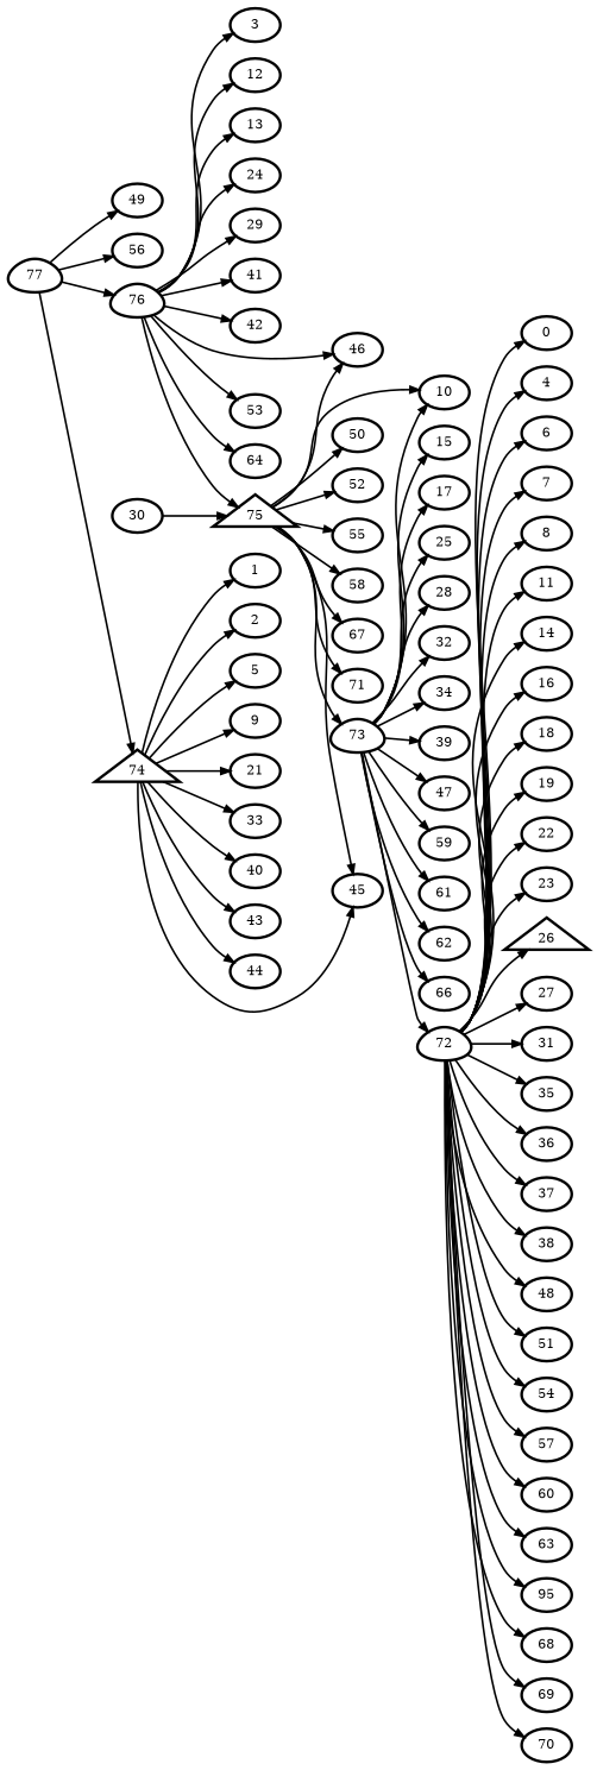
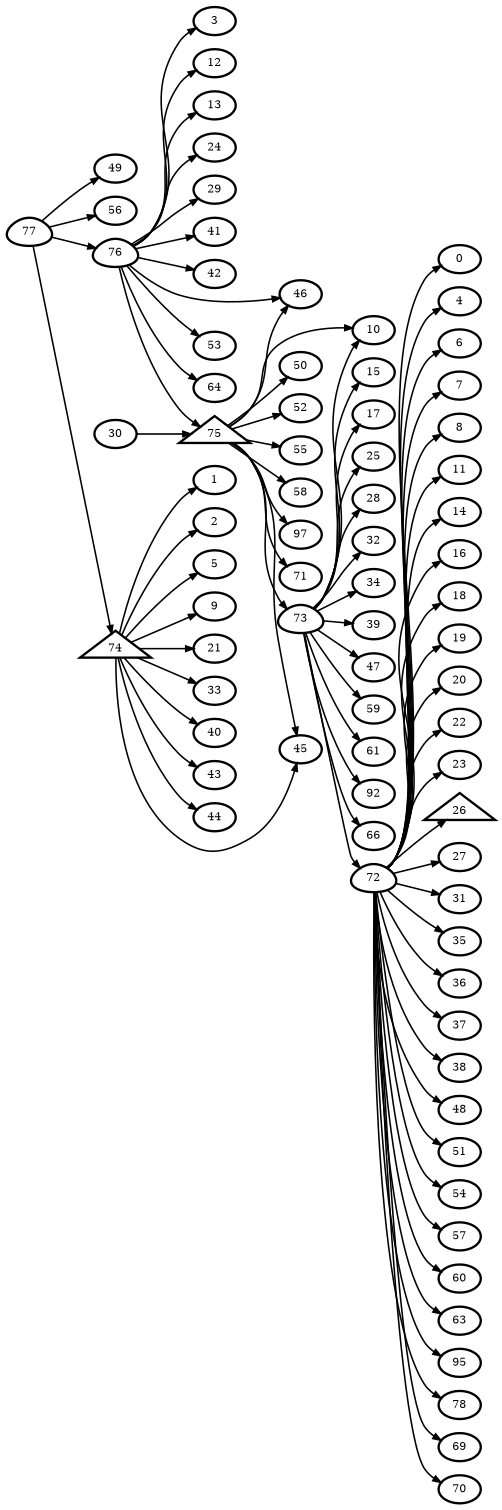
  digraph {
    rankdir=LR
    node [penwidth=3]
    edge [penwidth=2]
    n1 [label=0]
    n2 [label=1]
    n3 [label=2]
    n4 [label=3]
    n5 [label=4]
    n6 [label=5]
    n7 [label=6]
    n8 [label=7]
    n9 [label=8]
    n10 [label=9]
    n11 [label=10]
    n12 [label=11]
    n13 [label=12]
    n14 [label=13]
    n15 [label=14]
    n16 [label=15]
    n17 [label=16]
    n18 [label=17]
    n19 [label=18]
    n20 [label=19]
+   n21 [label=20]
    n22 [label=21]
    n23 [label=22]
    n24 [label=23]
    n25 [label=24]
    n26 [label=25]
    n27 [label=26 shape=triangle]
    n28 [label=27]
    n29 [label=28]
    n30 [label=29]
    n31 [label=30]
    n32 [label=75 shape=triangle]
    n33 [label=31]
    n34 [label=32]
    n35 [label=33]
    n36 [label=34]
    n37 [label=35]
    n38 [label=36]
    n39 [label=37]
    n40 [label=38]
    n41 [label=39]
    n42 [label=40]
    n43 [label=41]
    n44 [label=42]
    n45 [label=43]
    n46 [label=44]
    n47 [label=45]
    n48 [label=46]
    n49 [label=47]
    n50 [label=48]
    n51 [label=49]
    n52 [label=50]
    n53 [label=51]
    n54 [label=52]
    n55 [label=53]
    n56 [label=54]
    n57 [label=55]
    n58 [label=56]
    n59 [label=57]
    n60 [label=58]
    n61 [label=59]
    n62 [label=60]
    n63 [label=61]
-   n64 [label=62]
+   n64 [label=92]
    n65 [label=63]
    n66 [label=64]
    n67 [label=95]
    n68 [label=66]
-   n69 [label=67]
-   n70 [label=68]
+   n69 [label=97]
+   n70 [label=78]
    n71 [label=69]
    n72 [label=70]
    n73 [label=71]
    n74 [label=72 shape=egg]
    n75 [label=73 shape=egg]
    n76 [label=76 shape=egg]
    n77 [label=74 shape=triangle]
    n78 [label=77 shape=egg]
    n31 -> n32
    n32 -> n11
    n32 -> n47
    n32 -> n48
    n32 -> n52
    n32 -> n54
    n32 -> n57
    n32 -> n60
    n32 -> n69
    n32 -> n73
    n32 -> n75
    n74 -> n1
    n74 -> n5
    n74 -> n7
    n74 -> n8
    n74 -> n9
    n74 -> n12
    n74 -> n15
    n74 -> n17
    n74 -> n19
    n74 -> n20
+   n74 -> n21
    n74 -> n23
    n74 -> n24
    n74 -> n27
    n74 -> n28
    n74 -> n33
    n74 -> n37
    n74 -> n38
    n74 -> n39
    n74 -> n40
    n74 -> n50
    n74 -> n53
    n74 -> n56
    n74 -> n59
    n74 -> n62
    n74 -> n65
    n74 -> n67
    n74 -> n70
    n74 -> n71
    n74 -> n72
    n75 -> n11
    n75 -> n16
    n75 -> n18
    n75 -> n26
    n75 -> n29
    n75 -> n34
    n75 -> n36
    n75 -> n41
    n75 -> n49
    n75 -> n61
    n75 -> n63
    n75 -> n64
    n75 -> n68
    n75 -> n74
    n76 -> n4
    n76 -> n13
    n76 -> n14
    n76 -> n25
    n76 -> n30
    n76 -> n32
    n76 -> n43
    n76 -> n44
    n76 -> n48
    n76 -> n55
    n76 -> n66
    n77 -> n2
    n77 -> n3
    n77 -> n6
    n77 -> n10
    n77 -> n22
    n77 -> n35
    n77 -> n42
    n77 -> n45
    n77 -> n46
    n77 -> n47
    n78 -> n51
    n78 -> n58
    n78 -> n76
    n78 -> n77
  }
